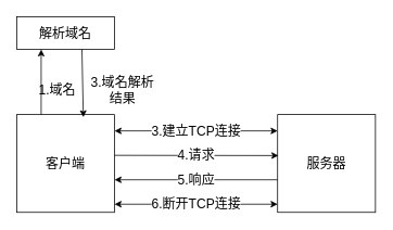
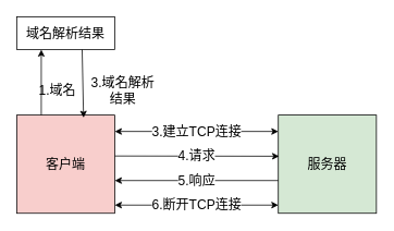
  <mxCell id="0" />
  <mxCell id="1" parent="0" />
- <mxCell id="2" value="&lt;font style=&quot;font-size: 16px&quot;&gt;客户端&lt;/font&gt;" style="rounded=0;whiteSpace=wrap;html=1;" vertex="1" parent="1"><mxGeometry x="20" y="140" width="120" height="120" as="geometry" /></mxCell>
- <mxCell id="3" value="&lt;font style=&quot;font-size: 16px&quot;&gt;服务器&lt;/font&gt;" style="rounded=0;whiteSpace=wrap;html=1;" vertex="1" parent="1"><mxGeometry x="340" y="140" width="120" height="120" as="geometry" /></mxCell>
- <mxCell id="4" value="&lt;font style=&quot;font-size: 16px&quot;&gt;解析域名&lt;/font&gt;" style="rounded=0;whiteSpace=wrap;html=1;" vertex="1" parent="1"><mxGeometry x="20" y="20" width="120" height="40" as="geometry" /></mxCell>
+ <mxCell id="2" value="&lt;font style=&quot;font-size: 16px&quot;&gt;客户端&lt;/font&gt;" style="rounded=0;whiteSpace=wrap;html=1;fillColor=#f8cecc;" vertex="1" parent="1"><mxGeometry x="20" y="140" width="120" height="120" as="geometry" /></mxCell>
+ <mxCell id="3" value="&lt;font style=&quot;font-size: 16px&quot;&gt;服务器&lt;/font&gt;" style="rounded=0;whiteSpace=wrap;html=1;fillColor=#d5e8d4;" vertex="1" parent="1"><mxGeometry x="340" y="140" width="120" height="120" as="geometry" /></mxCell>
+ <mxCell id="4" value="&lt;font style=&quot;font-size: 16px&quot;&gt;域名解析结果&lt;/font&gt;" style="rounded=0;whiteSpace=wrap;html=1;" vertex="1" parent="1"><mxGeometry x="20" y="20" width="120" height="40" as="geometry" /></mxCell>
  <mxCell id="5" value="" style="endArrow=classic;html=1;entryX=0.25;entryY=1;entryDx=0;entryDy=0;" edge="1" parent="1" target="4"><mxGeometry width="50" height="50" relative="1" as="geometry"><mxPoint x="50" y="140" as="sourcePoint" /><mxPoint x="50" y="70" as="targetPoint" /></mxGeometry></mxCell>
  <mxCell id="6" value="&lt;font style=&quot;font-size: 16px&quot;&gt;1.域名&lt;/font&gt;" style="text;html=1;strokeColor=none;fillColor=none;align=center;verticalAlign=middle;whiteSpace=wrap;rounded=0;" vertex="1" parent="1"><mxGeometry x="45" y="100" width="50" height="20" as="geometry" /></mxCell>
  <mxCell id="7" value="" style="endArrow=classic;html=1;entryX=0.681;entryY=0.027;entryDx=0;entryDy=0;entryPerimeter=0;" edge="1" parent="1" target="2"><mxGeometry width="50" height="50" relative="1" as="geometry"><mxPoint x="100" y="60" as="sourcePoint" /><mxPoint x="100" y="140" as="targetPoint" /></mxGeometry></mxCell>
  <mxCell id="8" value="&lt;font style=&quot;font-size: 16px&quot;&gt;3.域名解析结果&lt;/font&gt;" style="text;html=1;strokeColor=none;fillColor=none;align=center;verticalAlign=middle;whiteSpace=wrap;rounded=0;" vertex="1" parent="1"><mxGeometry x="110" y="100" width="80" height="20" as="geometry" /></mxCell>
  <mxCell id="9" value="&lt;font style=&quot;font-size: 16px&quot;&gt;3.建立TCP连接&lt;/font&gt;" style="endArrow=classic;startArrow=classic;html=1;" edge="1" parent="1"><mxGeometry width="50" height="50" relative="1" as="geometry"><mxPoint x="140" y="160" as="sourcePoint" /><mxPoint x="340" y="160" as="targetPoint" /></mxGeometry></mxCell>
  <mxCell id="10" value="&lt;font style=&quot;font-size: 16px&quot;&gt;6.断开TCP连接&lt;/font&gt;" style="endArrow=classic;startArrow=classic;html=1;" edge="1" parent="1"><mxGeometry width="50" height="50" relative="1" as="geometry"><mxPoint x="140" y="250" as="sourcePoint" /><mxPoint x="340" y="250" as="targetPoint" /></mxGeometry></mxCell>
  <mxCell id="11" value="&lt;font style=&quot;font-size: 16px&quot;&gt;4.请求&lt;/font&gt;" style="endArrow=classic;html=1;entryX=0.008;entryY=0.419;entryDx=0;entryDy=0;entryPerimeter=0;" edge="1" parent="1" target="3"><mxGeometry width="50" height="50" relative="1" as="geometry"><mxPoint x="140" y="190" as="sourcePoint" /><mxPoint x="310" y="190" as="targetPoint" /></mxGeometry></mxCell>
  <mxCell id="12" value="&lt;font style=&quot;font-size: 16px&quot;&gt;5.响应&lt;/font&gt;" style="endArrow=classic;html=1;" edge="1" parent="1"><mxGeometry width="50" height="50" relative="1" as="geometry"><mxPoint x="340" y="220" as="sourcePoint" /><mxPoint x="140" y="220" as="targetPoint" /></mxGeometry></mxCell>
